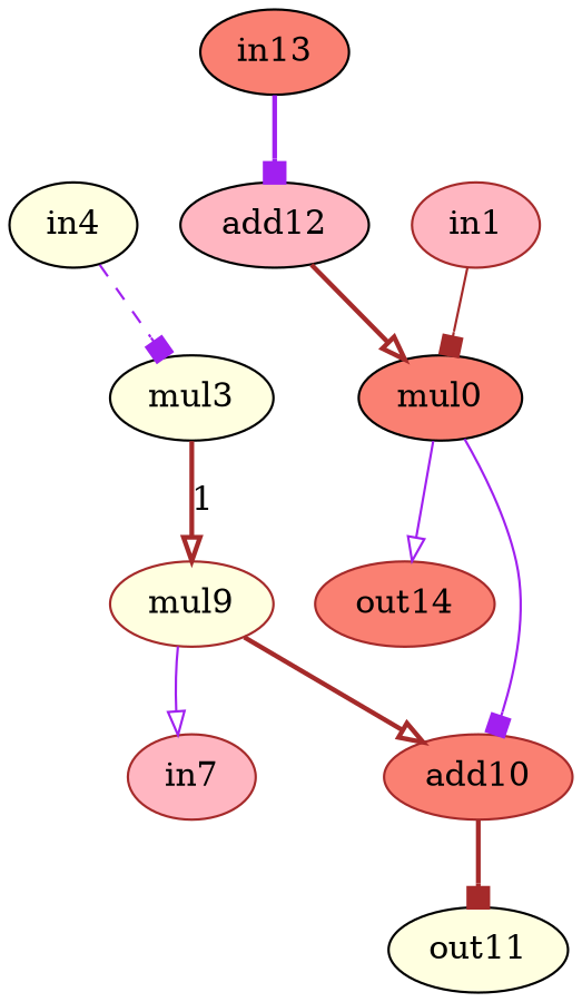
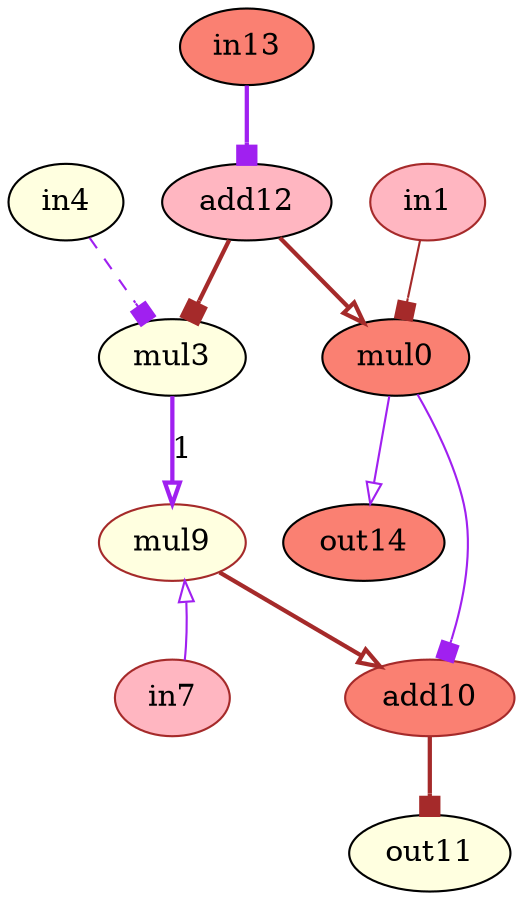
  strict digraph {
    node [alap=2 asap=0 color=black fillcolor=salmon op=in style=filled]
    edge [arrowhead=box color=purple port=0 style=bold w=0]
    n1 [asap=2 label=mul0 op=mul]
    n2 [alap=4 asap=4 color=brown label=add10 op=add]
-   n3 [alap=3 asap=3 color=brown label=out14 op=out]
+   n3 [alap=3 asap=3 label=out14 op=out]
    n4 [alap=5 asap=5 fillcolor=lightyellow label=out11 op=out]
    n5 [alap=1 color=brown fillcolor=lightpink label=in1]
    n6 [asap=2 fillcolor=lightyellow label=mul3 op=mul]
    n7 [alap=3 asap=3 color=brown fillcolor=lightyellow label=mul9 op=mul]
    n8 [alap=1 fillcolor=lightyellow label=in4]
    n9 [color=brown fillcolor=lightpink label=in7]
    n10 [alap=1 asap=1 fillcolor=lightpink label=add12 op=addi value=2]
    n11 [alap=0 label=in13]
    n1 -> n2 [style=solid]
    n1 -> n3 [arrowhead=onormal style=solid]
    n2 -> n4 [color=brown]
    n5 -> n1 [color=brown style=solid]
-   n6 -> n7 [arrowhead=onormal color=brown label=1 w=1]
+   n6 -> n7 [arrowhead=onormal label=1 w=1]
    n7 -> n2 [arrowhead=onormal color=brown port=1]
    n8 -> n6 [style=dashed]
-   n7 -> n9 [arrowhead=onormal port=1 style=solid]
+   n9 -> n7 [arrowhead=onormal port=1 style=solid]
    n10 -> n1 [arrowhead=onormal color=brown port=1]
+   n10 -> n6 [color=brown port=1]
    n11 -> n10
  }
